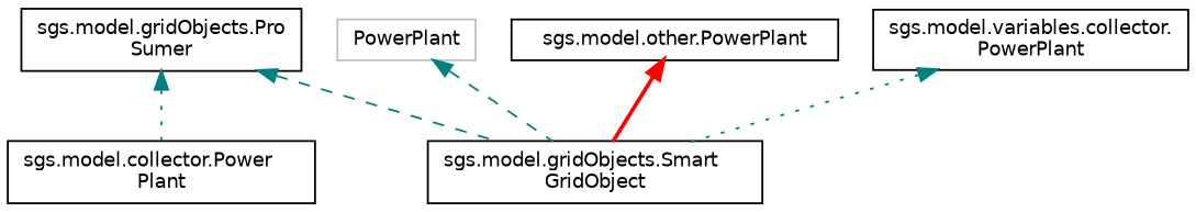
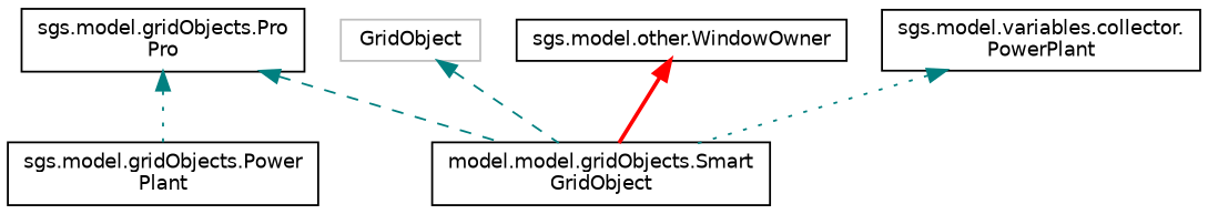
  digraph {
    node [color=black fillcolor=white fontname=Helvetica fontsize=10 shape=record style=filled]
    edge [color=teal dir=back fontname=Helvetica fontsize=10 labelfontname=Helvetica labelfontsize=10 style=dotted]
-   n1 [height=0.2 label="sgs.model.collector.Power\lPlant" width=0.4]
-   n2 [height=0.2 label="sgs.model.gridObjects.Pro\lSumer" width=0.4]
-   n3 [height=0.2 label="sgs.model.gridObjects.Smart\lGridObject" width=0.4]
-   n4 [color=grey75 height=0.2 label=PowerPlant width=0.4]
-   n5 [height=0.2 label="sgs.model.other.PowerPlant" width=0.4]
+   n1 [height=0.2 label="sgs.model.gridObjects.Power\lPlant" width=0.4]
+   n2 [height=0.2 label="sgs.model.gridObjects.Pro\lPro" width=0.4]
+   n3 [height=0.2 label="model.model.gridObjects.Smart\lGridObject" width=0.4]
+   n4 [color=grey75 height=0.2 label=GridObject width=0.4]
+   n5 [height=0.2 label="sgs.model.other.WindowOwner" width=0.4]
    n6 [height=0.2 label="sgs.model.variables.collector.\lPowerPlant" width=0.4]
    n2 -> n1
    n2 -> n3 [style=dashed]
    n4 -> n3 [style=dashed]
    n5 -> n3 [color=red style=bold]
    n6 -> n3
  }
